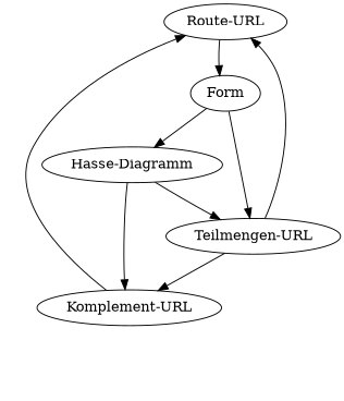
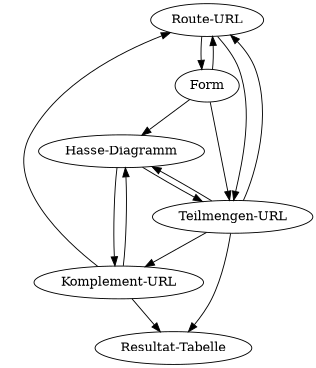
  digraph {
    "Route-URL"
    Form
    "Teilmengen-URL"
    "Hasse-Diagramm"
    "Komplement-URL"
+   "Resultat-Tabelle"
    "Route-URL" -> Form
+   "Route-URL" -> "Teilmengen-URL"
+   Form -> "Route-URL"
    Form -> "Teilmengen-URL"
    Form -> "Hasse-Diagramm"
    "Teilmengen-URL" -> "Route-URL"
+   "Teilmengen-URL" -> "Hasse-Diagramm"
    "Teilmengen-URL" -> "Komplement-URL"
+   "Teilmengen-URL" -> "Resultat-Tabelle"
    "Hasse-Diagramm" -> "Teilmengen-URL"
    "Hasse-Diagramm" -> "Komplement-URL"
    "Komplement-URL" -> "Route-URL"
+   "Komplement-URL" -> "Hasse-Diagramm"
+   "Komplement-URL" -> "Resultat-Tabelle"
  }
